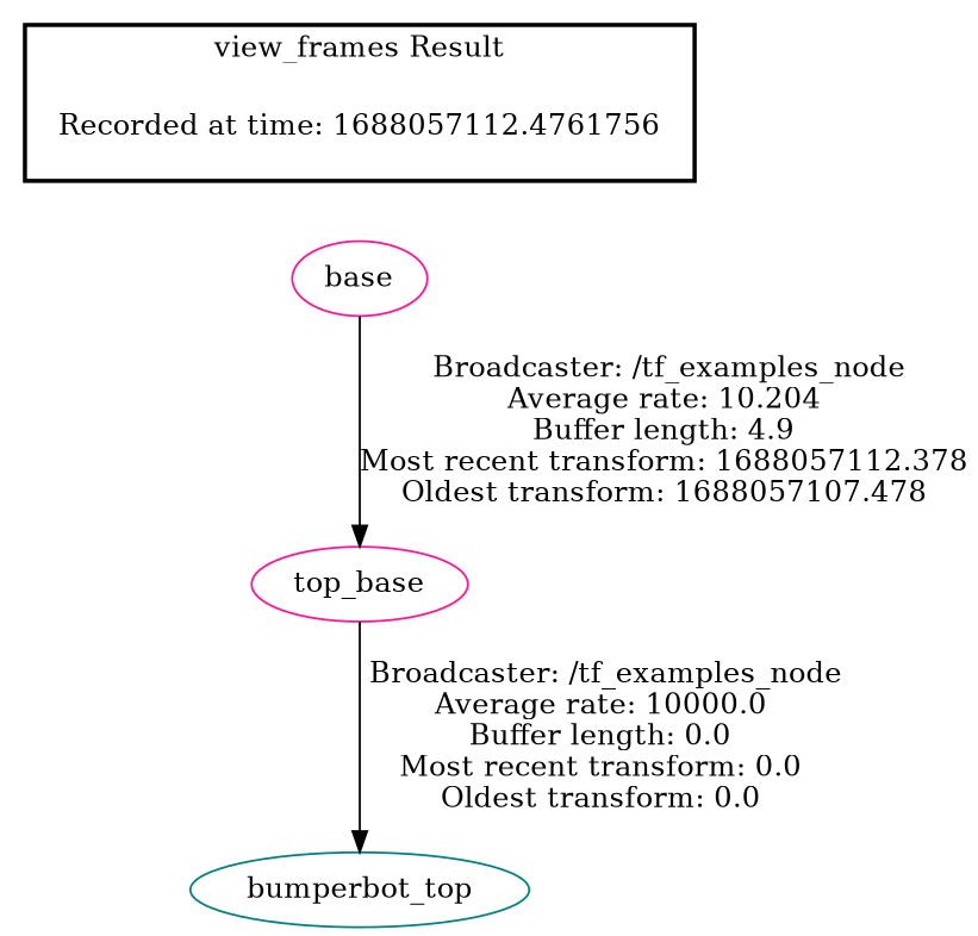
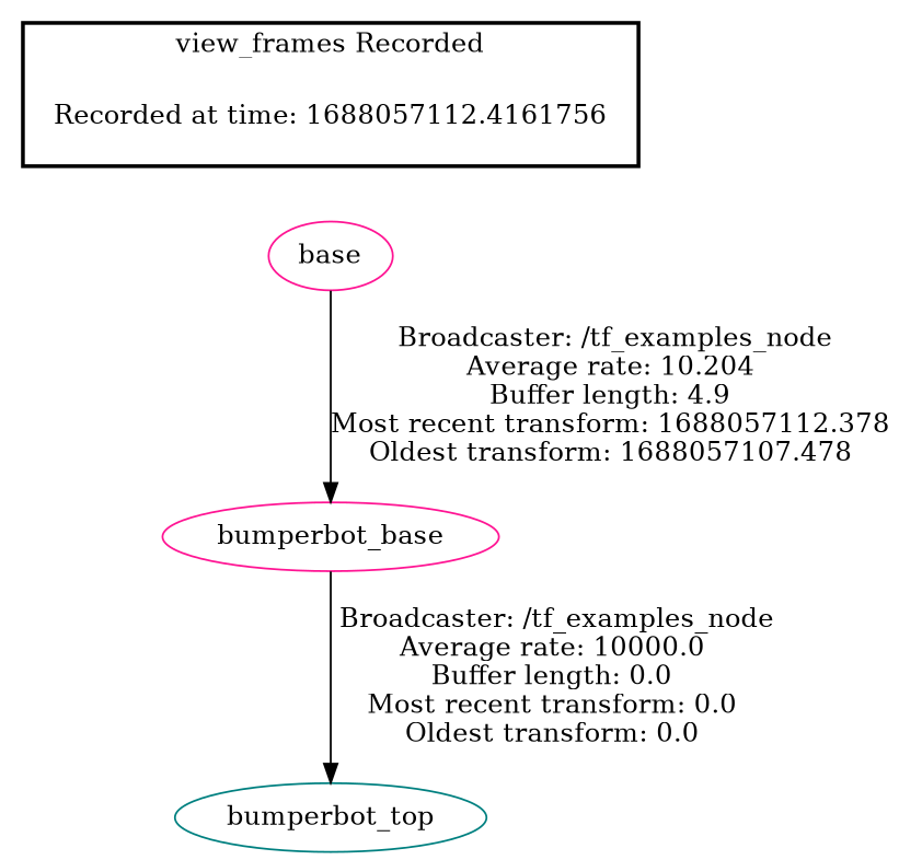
  digraph {
    node [color=deeppink]
-   "Recorded at time: 1688057112.4161756" [shape=plaintext label="Recorded at time: 1688057112.4761756"]
+   "Recorded at time: 1688057112.4161756" [shape=plaintext]
    n2 [label=base]
    bumperbot_top [color=teal]
-   bumperbot_base [label=top_base]
+   bumperbot_base
    subgraph cluster_1 {
      color=black
-     label="view_frames Result"
+     label="view_frames Recorded"
      style=bold
      "Recorded at time: 1688057112.4161756"
    }
    "Recorded at time: 1688057112.4161756" -> n2 [style=invis]
    n2 -> bumperbot_base [label=" Broadcaster: /tf_examples_node\nAverage rate: 10.204\nBuffer length: 4.9\nMost recent transform: 1688057112.378\nOldest transform: 1688057107.478\n"]
    bumperbot_base -> bumperbot_top [label=" Broadcaster: /tf_examples_node\nAverage rate: 10000.0\nBuffer length: 0.0\nMost recent transform: 0.0\nOldest transform: 0.0\n"]
  }
